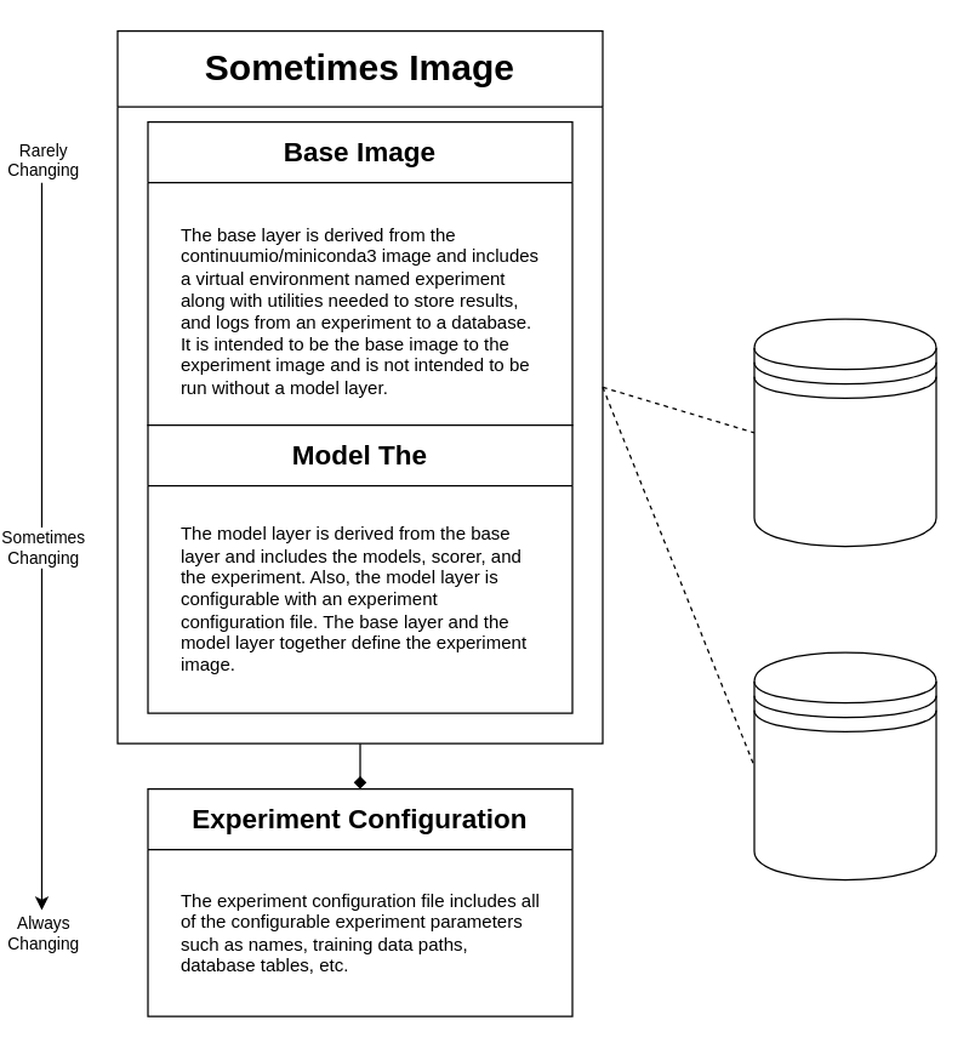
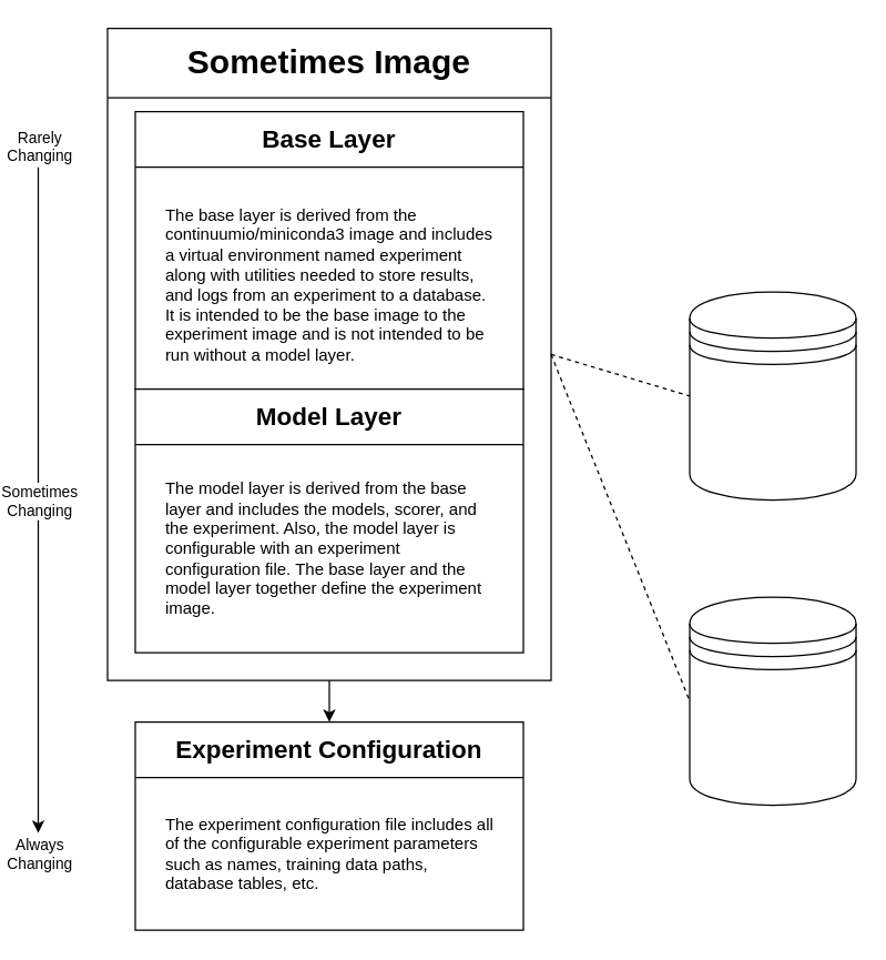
  <mxCell id="0" />
  <mxCell id="1" parent="0" />
- <mxCell id="2" value="Base Image" style="swimlane;whiteSpace=wrap;html=1;startSize=40;fontSize=18;align=center;labelBackgroundColor=default;" parent="1" vertex="1"><mxGeometry x="90" y="80" width="280" height="200" as="geometry" /></mxCell>
- <mxCell id="3" value="" style="edgeStyle=orthogonalEdgeStyle;rounded=0;orthogonalLoop=1;jettySize=auto;html=1;exitX=0.5;exitY=1;exitDx=0;exitDy=0;endArrow=diamond;" parent="1" source="6" target="4" edge="1"><mxGeometry relative="1" as="geometry" /></mxCell>
+ <mxCell id="2" value="Base Layer" style="swimlane;whiteSpace=wrap;html=1;startSize=40;fontSize=18;align=center;labelBackgroundColor=default;" parent="1" vertex="1"><mxGeometry x="90" y="80" width="280" height="200" as="geometry" /></mxCell>
+ <mxCell id="3" value="" style="edgeStyle=orthogonalEdgeStyle;rounded=0;orthogonalLoop=1;jettySize=auto;html=1;exitX=0.5;exitY=1;exitDx=0;exitDy=0;" parent="1" source="6" target="4" edge="1"><mxGeometry relative="1" as="geometry" /></mxCell>
  <mxCell id="4" value="&lt;span style=&quot;font-size: 18px;&quot;&gt;Experiment Configuration&lt;/span&gt;" style="swimlane;whiteSpace=wrap;html=1;startSize=40;labelBackgroundColor=default;" parent="1" vertex="1"><mxGeometry x="90" y="520" width="280" height="150" as="geometry" /></mxCell>
  <mxCell id="5" value="The experiment configuration file includes all of the configurable experiment parameters such as names, training data paths, database tables, etc.&amp;nbsp;" style="text;html=1;align=left;verticalAlign=middle;whiteSpace=wrap;rounded=0;labelBackgroundColor=default;" parent="4" vertex="1"><mxGeometry x="20" y="40" width="240" height="110" as="geometry" /></mxCell>
  <mxCell id="6" value="&lt;font style=&quot;font-size: 24px;&quot;&gt;Sometimes Image&lt;/font&gt;" style="swimlane;whiteSpace=wrap;html=1;startSize=50;" parent="1" vertex="1"><mxGeometry x="70" y="20" width="320" height="470" as="geometry" /></mxCell>
- <mxCell id="7" value="&lt;font style=&quot;font-size: 18px;&quot;&gt;Model The&lt;/font&gt;" style="swimlane;whiteSpace=wrap;html=1;startSize=40;labelBackgroundColor=default;" parent="6" vertex="1"><mxGeometry x="20" y="260" width="280" height="190" as="geometry" /></mxCell>
+ <mxCell id="7" value="&lt;font style=&quot;font-size: 18px;&quot;&gt;Model Layer&lt;/font&gt;" style="swimlane;whiteSpace=wrap;html=1;startSize=40;labelBackgroundColor=default;" parent="6" vertex="1"><mxGeometry x="20" y="260" width="280" height="190" as="geometry" /></mxCell>
  <mxCell id="8" value="The model layer is derived from the base layer and includes the models, scorer, and the experiment. Also, the model layer is configurable with an experiment configuration file. The base layer and the model layer together define the experiment image." style="text;html=1;align=left;verticalAlign=middle;whiteSpace=wrap;rounded=0;labelBackgroundColor=default;" parent="7" vertex="1"><mxGeometry x="20" y="40" width="240" height="150" as="geometry" /></mxCell>
  <mxCell id="9" value="&lt;div&gt;&lt;span style=&quot;&quot;&gt;The base layer is derived from the continuumio/miniconda3 image and&amp;nbsp;&lt;/span&gt;&lt;span style=&quot;&quot;&gt;includes a virtual environment named experiment along with utilities needed to store results, and logs from an experiment to a database. It is intended to be the base image to the experiment image and is not intended to be run without a model layer.&lt;/span&gt;&lt;/div&gt;" style="text;html=1;align=left;verticalAlign=middle;whiteSpace=wrap;rounded=0;labelBackgroundColor=default;" parent="6" vertex="1"><mxGeometry x="40" y="110" width="240" height="150" as="geometry" /></mxCell>
  <mxCell id="10" value="" style="endArrow=classic;html=1;rounded=0;" parent="1" edge="1"><mxGeometry relative="1" as="geometry"><mxPoint x="20" y="120" as="sourcePoint" /><mxPoint x="20" y="600" as="targetPoint" /></mxGeometry></mxCell>
  <mxCell id="11" value="Sometimes&lt;div&gt;Changing&lt;/div&gt;" style="edgeLabel;resizable=0;html=1;;align=center;verticalAlign=middle;" parent="10" connectable="0" vertex="1"><mxGeometry relative="1" as="geometry"><mxPoint as="offset" /></mxGeometry></mxCell>
  <mxCell id="12" value="Rarely&lt;div&gt;Changing&lt;/div&gt;" style="edgeLabel;resizable=0;html=1;;align=center;verticalAlign=bottom;" parent="10" connectable="0" vertex="1"><mxGeometry x="-1" relative="1" as="geometry"><mxPoint as="offset" /></mxGeometry></mxCell>
  <mxCell id="13" value="Always&lt;div&gt;Changing&lt;/div&gt;" style="edgeLabel;resizable=0;html=1;;align=center;verticalAlign=bottom;" parent="10" connectable="0" vertex="1"><mxGeometry x="1" relative="1" as="geometry"><mxPoint y="30" as="offset" /></mxGeometry></mxCell>
  <mxCell id="14" value="" style="shape=datastore;whiteSpace=wrap;html=1;" vertex="1" parent="1"><mxGeometry x="490" y="210" width="120" height="150" as="geometry" /></mxCell>
  <mxCell id="15" value="" style="shape=datastore;whiteSpace=wrap;html=1;" vertex="1" parent="1"><mxGeometry x="490" y="430" width="120" height="150" as="geometry" /></mxCell>
  <mxCell id="16" value="" style="endArrow=none;dashed=1;html=1;rounded=0;entryX=0;entryY=0.5;entryDx=0;entryDy=0;exitX=1;exitY=0.5;exitDx=0;exitDy=0;" edge="1" parent="1" source="6" target="14"><mxGeometry width="50" height="50" relative="1" as="geometry"><mxPoint x="390" y="300" as="sourcePoint" /><mxPoint x="440" y="250" as="targetPoint" /></mxGeometry></mxCell>
  <mxCell id="17" value="" style="endArrow=none;dashed=1;html=1;rounded=0;entryX=0;entryY=0.5;entryDx=0;entryDy=0;exitX=1;exitY=0.5;exitDx=0;exitDy=0;" edge="1" parent="1" source="6" target="15"><mxGeometry width="50" height="50" relative="1" as="geometry"><mxPoint x="390" y="300" as="sourcePoint" /><mxPoint x="440" y="250" as="targetPoint" /></mxGeometry></mxCell>
